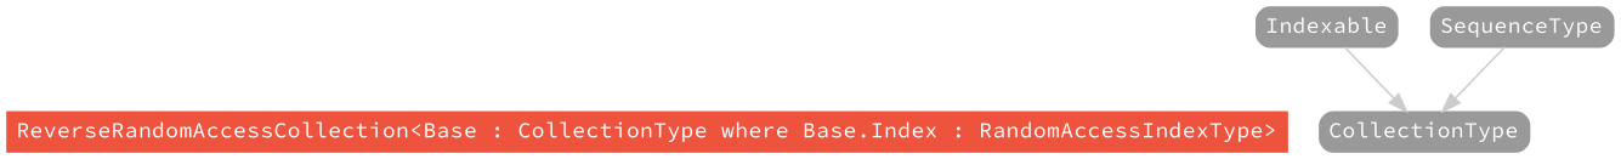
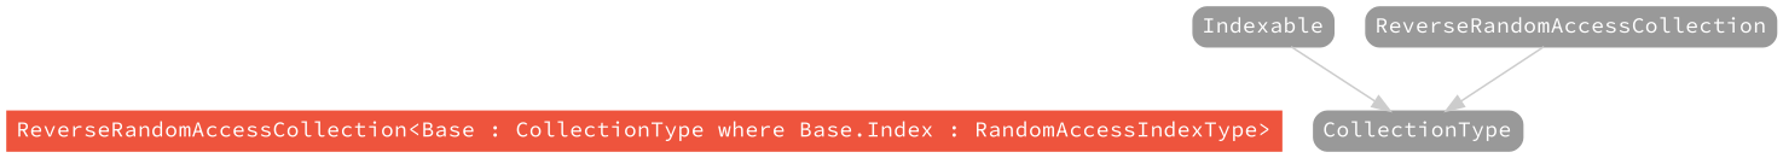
  strict digraph {
    fontname="Source Code Pro"
    node [color="#999999" fillcolor="#999999" fontcolor=white fontname="Source Code Pro" fontsize=12 margin="0.07,0.05" shape=box style="filled,rounded"]
    edge [color="#cccccc" fontname="Source Code Pro"]
    "ReverseRandomAccessCollection<Base : CollectionType where Base.Index : RandomAccessIndexType>" [color="#ee543d" fillcolor="#ee543d" height=0.3 style=filled]
    CollectionType [height=0.3]
    Indexable [height=0.3]
-   SequenceType [height=0.3]
+   SequenceType [height=0.3 label=ReverseRandomAccessCollection]
    subgraph sub_1 {
      rank=max
      "ReverseRandomAccessCollection<Base : CollectionType where Base.Index : RandomAccessIndexType>"
    }
    Indexable -> CollectionType
    SequenceType -> CollectionType
  }
